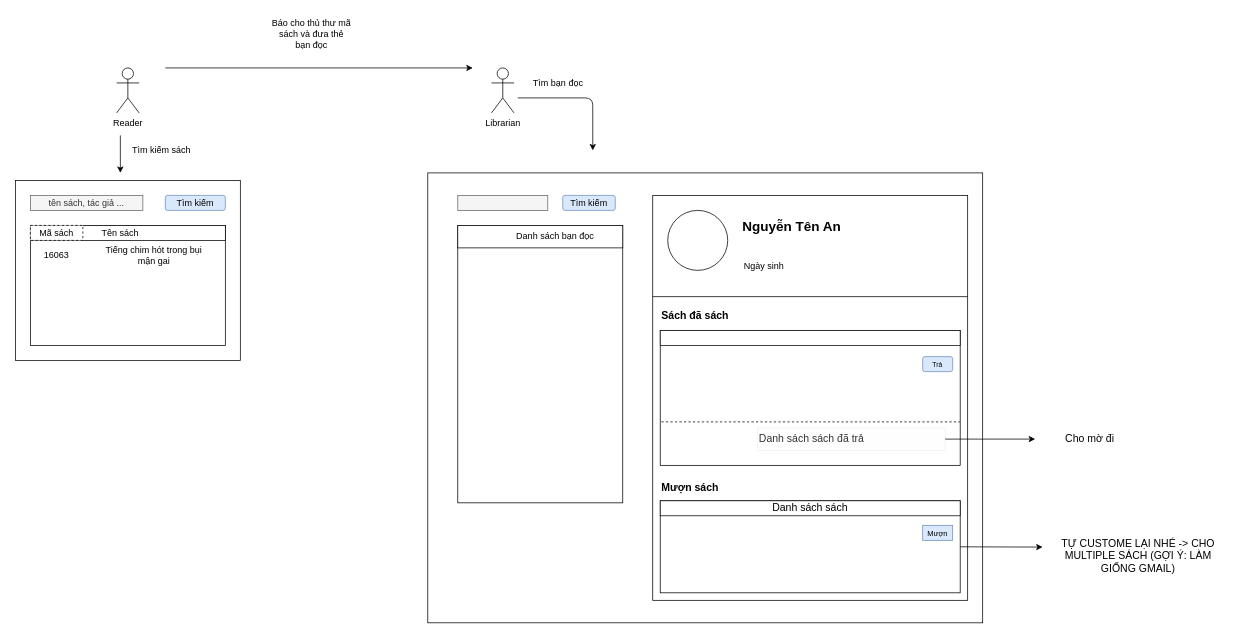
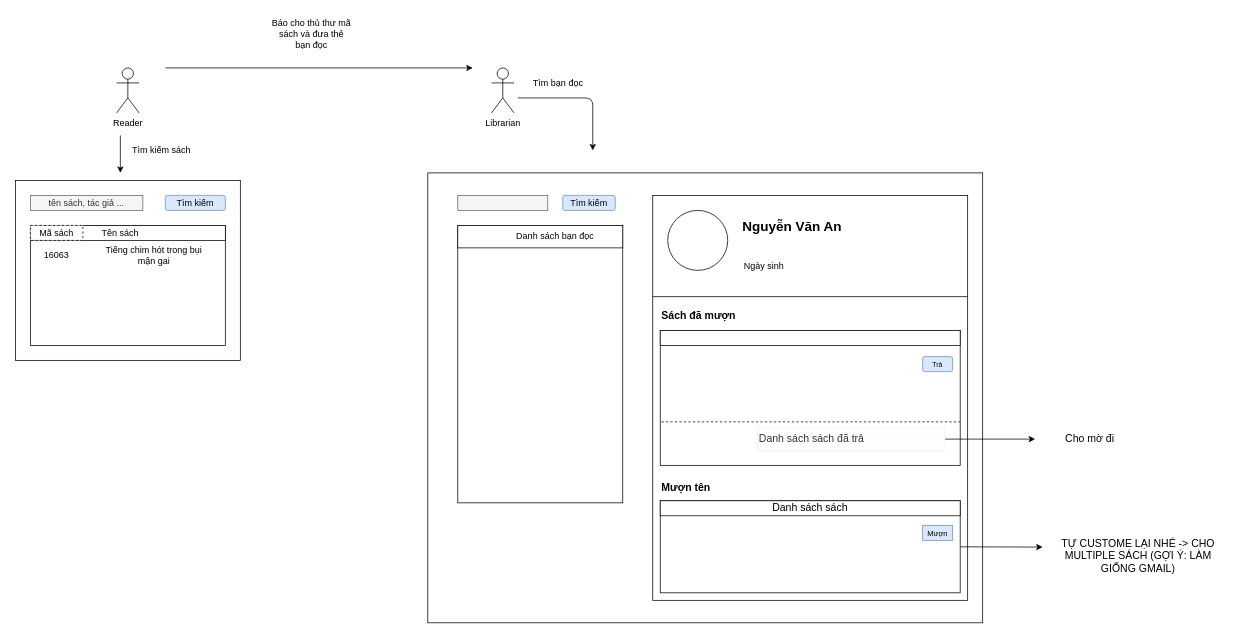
  <mxCell id="0" />
  <mxCell id="1" parent="0" />
  <mxCell id="2" value="Reader" style="shape=umlActor;verticalLabelPosition=bottom;labelBackgroundColor=#ffffff;verticalAlign=top;html=1;outlineConnect=0;" vertex="1" parent="1"><mxGeometry x="155" y="90" width="30" height="60" as="geometry" /></mxCell>
  <mxCell id="3" value="" style="rounded=0;whiteSpace=wrap;html=1;" vertex="1" parent="1"><mxGeometry x="20" y="240" width="300" height="240" as="geometry" /></mxCell>
  <mxCell id="4" value="tên sách, tác giả ..." style="rounded=1;whiteSpace=wrap;html=1;arcSize=0;fillColor=#f5f5f5;strokeColor=#666666;fontColor=#333333;" vertex="1" parent="1"><mxGeometry x="40" y="260" width="150" height="20" as="geometry" /></mxCell>
  <mxCell id="5" value="Tìm kiếm" style="rounded=1;whiteSpace=wrap;html=1;fillColor=#dae8fc;strokeColor=#6c8ebf;" vertex="1" parent="1"><mxGeometry x="220" y="260" width="80" height="20" as="geometry" /></mxCell>
  <mxCell id="6" value="" style="rounded=0;whiteSpace=wrap;html=1;" vertex="1" parent="1"><mxGeometry x="40" y="300" width="260" height="160" as="geometry" /></mxCell>
  <mxCell id="7" value="" style="rounded=0;whiteSpace=wrap;html=1;" vertex="1" parent="1"><mxGeometry x="40" y="300" width="260" height="20" as="geometry" /></mxCell>
  <mxCell id="8" value="Tên sách" style="text;html=1;strokeColor=none;fillColor=none;align=center;verticalAlign=middle;whiteSpace=wrap;rounded=0;" vertex="1" parent="1"><mxGeometry x="110" y="300" width="100" height="20" as="geometry" /></mxCell>
  <mxCell id="9" value="Mã sách" style="rounded=0;whiteSpace=wrap;html=1;dashed=1;" vertex="1" parent="1"><mxGeometry x="40" y="300" width="70" height="20" as="geometry" /></mxCell>
  <mxCell id="10" value="16063" style="text;html=1;strokeColor=none;fillColor=none;align=center;verticalAlign=middle;whiteSpace=wrap;rounded=0;" vertex="1" parent="1"><mxGeometry x="55" y="330" width="40" height="20" as="geometry" /></mxCell>
  <mxCell id="11" value="Tiếng chim hót trong bụi mận gai" style="text;html=1;strokeColor=none;fillColor=none;align=center;verticalAlign=middle;whiteSpace=wrap;rounded=0;" vertex="1" parent="1"><mxGeometry x="130" y="330" width="150" height="20" as="geometry" /></mxCell>
  <mxCell id="12" value="" style="rounded=0;whiteSpace=wrap;html=1;" vertex="1" parent="1"><mxGeometry x="570" y="230" width="740" height="600" as="geometry" /></mxCell>
  <mxCell id="13" value="Librarian" style="shape=umlActor;verticalLabelPosition=bottom;labelBackgroundColor=#ffffff;verticalAlign=top;html=1;outlineConnect=0;" vertex="1" parent="1"><mxGeometry x="655" y="90" width="30" height="60" as="geometry" /></mxCell>
  <mxCell id="14" value="" style="endArrow=classic;html=1;" edge="1" parent="1"><mxGeometry width="50" height="50" relative="1" as="geometry"><mxPoint x="160" y="180" as="sourcePoint" /><mxPoint x="160" y="230" as="targetPoint" /></mxGeometry></mxCell>
  <mxCell id="15" value="Tìm kiếm sách" style="text;html=1;strokeColor=none;fillColor=none;align=center;verticalAlign=middle;whiteSpace=wrap;rounded=0;" vertex="1" parent="1"><mxGeometry x="170" y="190" width="90" height="20" as="geometry" /></mxCell>
  <mxCell id="16" value="" style="endArrow=classic;html=1;" edge="1" parent="1"><mxGeometry width="50" height="50" relative="1" as="geometry"><mxPoint x="220" y="90" as="sourcePoint" /><mxPoint x="630" y="90" as="targetPoint" /></mxGeometry></mxCell>
  <mxCell id="17" value="Báo cho thủ thư mã sách và đưa thẻ bạn đọc" style="text;html=1;strokeColor=none;fillColor=none;align=center;verticalAlign=middle;whiteSpace=wrap;rounded=0;" vertex="1" parent="1"><mxGeometry x="360" y="20" width="110" height="50" as="geometry" /></mxCell>
  <mxCell id="18" value="" style="rounded=0;whiteSpace=wrap;html=1;fillColor=#f5f5f5;strokeColor=#666666;fontColor=#333333;" vertex="1" parent="1"><mxGeometry x="610" y="260" width="120" height="20" as="geometry" /></mxCell>
  <mxCell id="19" value="Tìm kiếm" style="rounded=1;whiteSpace=wrap;html=1;fillColor=#dae8fc;strokeColor=#6c8ebf;" vertex="1" parent="1"><mxGeometry x="750" y="260" width="70" height="20" as="geometry" /></mxCell>
  <mxCell id="20" value="" style="rounded=0;whiteSpace=wrap;html=1;" vertex="1" parent="1"><mxGeometry x="610" y="300" width="220" height="370" as="geometry" /></mxCell>
  <mxCell id="21" value="" style="rounded=0;whiteSpace=wrap;html=1;" vertex="1" parent="1"><mxGeometry x="610" y="300" width="220" height="30" as="geometry" /></mxCell>
  <mxCell id="22" value="Danh sách bạn đọc" style="text;html=1;strokeColor=none;fillColor=none;align=center;verticalAlign=middle;whiteSpace=wrap;rounded=0;" vertex="1" parent="1"><mxGeometry x="655" y="305" width="170" height="20" as="geometry" /></mxCell>
  <mxCell id="23" value="" style="rounded=0;whiteSpace=wrap;html=1;" vertex="1" parent="1"><mxGeometry x="870" y="260" width="420" height="540" as="geometry" /></mxCell>
  <mxCell id="24" value="" style="ellipse;whiteSpace=wrap;html=1;aspect=fixed;" vertex="1" parent="1"><mxGeometry x="890" y="280" width="80" height="80" as="geometry" /></mxCell>
- <mxCell id="25" value="&lt;h1&gt;&lt;font style=&quot;font-size: 18px&quot;&gt;Nguyễn Tên An&lt;/font&gt;&lt;/h1&gt;" style="text;html=1;strokeColor=none;fillColor=none;spacing=5;spacingTop=-20;whiteSpace=wrap;overflow=hidden;rounded=0;" vertex="1" parent="1"><mxGeometry x="985" y="280" width="190" height="70" as="geometry" /></mxCell>
+ <mxCell id="25" value="&lt;h1&gt;&lt;font style=&quot;font-size: 18px&quot;&gt;Nguyễn Văn An&lt;/font&gt;&lt;/h1&gt;" style="text;html=1;strokeColor=none;fillColor=none;spacing=5;spacingTop=-20;whiteSpace=wrap;overflow=hidden;rounded=0;" vertex="1" parent="1"><mxGeometry x="985" y="280" width="190" height="70" as="geometry" /></mxCell>
  <mxCell id="26" value="Ngày sinh" style="text;html=1;strokeColor=none;fillColor=none;align=left;verticalAlign=middle;whiteSpace=wrap;rounded=0;" vertex="1" parent="1"><mxGeometry x="990" y="345" width="120" height="20" as="geometry" /></mxCell>
  <mxCell id="27" value="" style="endArrow=none;html=1;exitX=0;exitY=0.25;exitDx=0;exitDy=0;entryX=1;entryY=0.25;entryDx=0;entryDy=0;" edge="1" parent="1" source="23" target="23"><mxGeometry width="50" height="50" relative="1" as="geometry"><mxPoint x="940" y="460" as="sourcePoint" /><mxPoint x="990" y="410" as="targetPoint" /></mxGeometry></mxCell>
  <mxCell id="28" value="" style="endArrow=classic;html=1;" edge="1" parent="1"><mxGeometry width="50" height="50" relative="1" as="geometry"><mxPoint x="690" y="130" as="sourcePoint" /><mxPoint x="790" y="200" as="targetPoint" /><Array as="points"><mxPoint x="790" y="130" /></Array></mxGeometry></mxCell>
  <mxCell id="29" value="Tìm bạn đọc" style="text;html=1;strokeColor=none;fillColor=none;align=center;verticalAlign=middle;whiteSpace=wrap;rounded=0;" vertex="1" parent="1"><mxGeometry x="698" y="100" width="92" height="20" as="geometry" /></mxCell>
  <mxCell id="30" value="" style="rounded=0;whiteSpace=wrap;html=1;align=left;" vertex="1" parent="1"><mxGeometry x="880" y="440" width="400" height="180" as="geometry" /></mxCell>
- <mxCell id="31" value="Sách đã sách" style="text;html=1;strokeColor=none;fillColor=none;align=left;verticalAlign=middle;whiteSpace=wrap;rounded=0;fontSize=14;fontStyle=1" vertex="1" parent="1"><mxGeometry x="880" y="410" width="140" height="20" as="geometry" /></mxCell>
+ <mxCell id="31" value="Sách đã mượn" style="text;html=1;strokeColor=none;fillColor=none;align=left;verticalAlign=middle;whiteSpace=wrap;rounded=0;fontSize=14;fontStyle=1" vertex="1" parent="1"><mxGeometry x="880" y="410" width="140" height="20" as="geometry" /></mxCell>
  <mxCell id="32" value="&lt;font style=&quot;font-size: 9px&quot;&gt;Trả&lt;/font&gt;" style="rounded=1;whiteSpace=wrap;html=1;fontSize=14;align=center;fillColor=#dae8fc;strokeColor=#6c8ebf;" vertex="1" parent="1"><mxGeometry x="1230" y="475" width="40" height="20" as="geometry" /></mxCell>
  <mxCell id="33" value="" style="rounded=0;whiteSpace=wrap;html=1;fontSize=14;align=left;" vertex="1" parent="1"><mxGeometry x="880" y="440" width="400" height="20" as="geometry" /></mxCell>
- <mxCell id="34" value="Mượn sách" style="text;html=1;strokeColor=none;fillColor=none;align=left;verticalAlign=middle;whiteSpace=wrap;rounded=0;fontSize=14;fontStyle=1" vertex="1" parent="1"><mxGeometry x="880" y="640" width="140" height="20" as="geometry" /></mxCell>
+ <mxCell id="34" value="Mượn tên" style="text;html=1;strokeColor=none;fillColor=none;align=left;verticalAlign=middle;whiteSpace=wrap;rounded=0;fontSize=14;fontStyle=1" vertex="1" parent="1"><mxGeometry x="880" y="640" width="140" height="20" as="geometry" /></mxCell>
  <mxCell id="35" value="" style="rounded=0;whiteSpace=wrap;html=1;align=left;" vertex="1" parent="1"><mxGeometry x="880" y="667.26" width="400" height="122.74" as="geometry" /></mxCell>
  <mxCell id="36" value="" style="rounded=0;whiteSpace=wrap;html=1;fontSize=14;align=left;" vertex="1" parent="1"><mxGeometry x="880" y="667.26" width="400" height="20" as="geometry" /></mxCell>
  <mxCell id="37" value="Danh sách sách" style="text;html=1;strokeColor=none;fillColor=none;align=center;verticalAlign=middle;whiteSpace=wrap;rounded=0;fontSize=14;" vertex="1" parent="1"><mxGeometry x="1010" y="667.26" width="140" height="20" as="geometry" /></mxCell>
  <mxCell id="38" value="&lt;font style=&quot;font-size: 10px&quot;&gt;Mượn&lt;/font&gt;" style="whiteSpace=wrap;html=1;fontSize=14;align=center;fillColor=#dae8fc;strokeColor=#6c8ebf;rounded=0;" vertex="1" parent="1"><mxGeometry x="1230" y="700" width="40" height="20" as="geometry" /></mxCell>
  <mxCell id="39" value="" style="endArrow=none;dashed=1;html=1;fontSize=14;exitX=0.004;exitY=0.678;exitDx=0;exitDy=0;exitPerimeter=0;entryX=1;entryY=0.678;entryDx=0;entryDy=0;entryPerimeter=0;" edge="1" parent="1" source="30" target="30"><mxGeometry width="50" height="50" relative="1" as="geometry"><mxPoint x="950" y="570" as="sourcePoint" /><mxPoint x="1000" y="520" as="targetPoint" /></mxGeometry></mxCell>
  <mxCell id="40" value="Danh sách sách đã trả" style="text;html=1;fontSize=14;fillColor=#f5f5f5;strokeColor=#666666;fontColor=#333333;opacity=10;" vertex="1" parent="1"><mxGeometry x="1010" y="570" width="250" height="30" as="geometry" /></mxCell>
  <mxCell id="41" value="" style="endArrow=classic;html=1;fontSize=14;exitX=1;exitY=0.5;exitDx=0;exitDy=0;" edge="1" parent="1" source="40"><mxGeometry width="50" height="50" relative="1" as="geometry"><mxPoint x="1330" y="600" as="sourcePoint" /><mxPoint x="1380" y="585" as="targetPoint" /></mxGeometry></mxCell>
  <mxCell id="42" value="Cho mờ đi&amp;nbsp;" style="text;html=1;strokeColor=none;fillColor=none;align=center;verticalAlign=middle;whiteSpace=wrap;rounded=0;fontSize=14;opacity=0;" vertex="1" parent="1"><mxGeometry x="1390" y="565" width="130" height="40" as="geometry" /></mxCell>
  <mxCell id="43" value="" style="endArrow=classic;html=1;fontSize=14;exitX=1;exitY=0.5;exitDx=0;exitDy=0;" edge="1" parent="1" source="35"><mxGeometry width="50" height="50" relative="1" as="geometry"><mxPoint x="1380" y="740" as="sourcePoint" /><mxPoint x="1390" y="729" as="targetPoint" /></mxGeometry></mxCell>
  <mxCell id="44" value="TỰ CUSTOME LẠI NHÉ -&amp;gt; CHO MULTIPLE SÁCH (GỢI Ý: LÀM GIỐNG GMAIL)" style="text;html=1;strokeColor=none;fillColor=none;align=center;verticalAlign=middle;whiteSpace=wrap;rounded=0;fontSize=14;opacity=0;" vertex="1" parent="1"><mxGeometry x="1410" y="695.41" width="215" height="91" as="geometry" /></mxCell>
